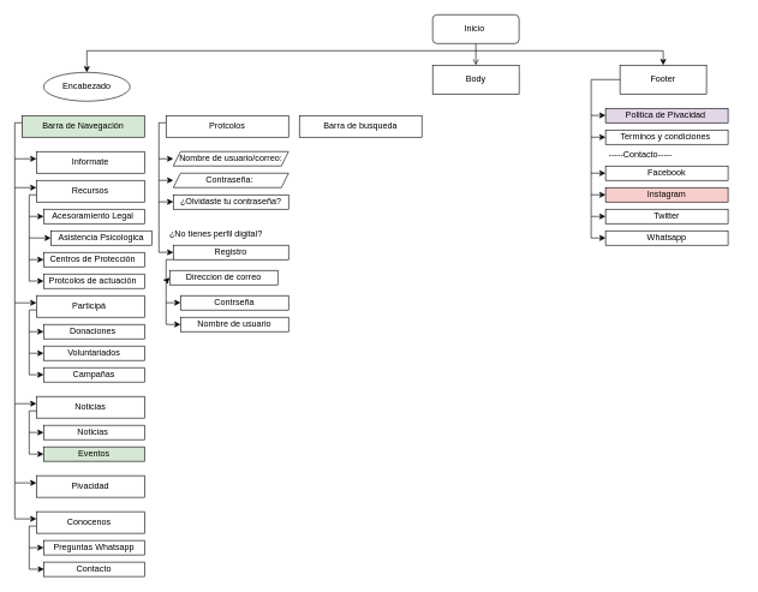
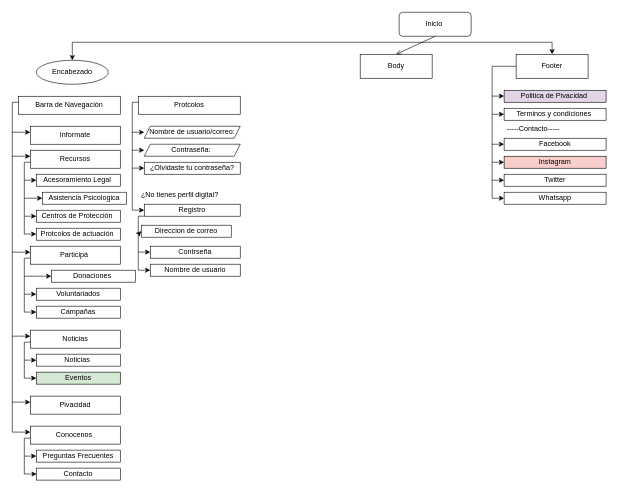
  <mxCell id="0" />
  <mxCell id="1" parent="0" />
- <mxCell id="2" value="Inicio&amp;nbsp;" style="rounded=1;whiteSpace=wrap;html=1;" parent="1" vertex="1"><mxGeometry x="600" y="20" width="120" height="40" as="geometry" /></mxCell>
+ <mxCell id="2" value="Inicio&amp;nbsp;" style="rounded=1;whiteSpace=wrap;html=1;" parent="1" vertex="1"><mxGeometry x="665" y="20" width="120" height="40" as="geometry" /></mxCell>
  <mxCell id="3" value="Encabezado" style="ellipse;whiteSpace=wrap;html=1;" parent="1" vertex="1"><mxGeometry x="60" y="100" width="120" height="40" as="geometry" /></mxCell>
  <mxCell id="4" value="Body" style="rounded=0;whiteSpace=wrap;html=1;" parent="1" vertex="1"><mxGeometry x="600" y="90" width="120" height="40" as="geometry" /></mxCell>
  <mxCell id="5" value="Footer" style="rounded=0;whiteSpace=wrap;html=1;" parent="1" vertex="1"><mxGeometry x="860" y="90" width="120" height="40" as="geometry" /></mxCell>
- <mxCell id="6" value="Barra de Navegación" style="rounded=0;whiteSpace=wrap;html=1;fillColor=#d5e8d4;" parent="1" vertex="1"><mxGeometry x="30" y="160" width="170" height="30" as="geometry" /></mxCell>
+ <mxCell id="6" value="Barra de Navegación" style="rounded=0;whiteSpace=wrap;html=1;" parent="1" vertex="1"><mxGeometry x="30" y="160" width="170" height="30" as="geometry" /></mxCell>
  <mxCell id="7" value="Informate" style="rounded=0;whiteSpace=wrap;html=1;" parent="1" vertex="1"><mxGeometry x="50" y="210" width="150" height="30" as="geometry" /></mxCell>
  <mxCell id="8" value="Participá&amp;nbsp;" style="rounded=0;whiteSpace=wrap;html=1;" parent="1" vertex="1"><mxGeometry x="50" y="410" width="150" height="30" as="geometry" /></mxCell>
  <mxCell id="9" value="Conocenos&amp;nbsp;" style="rounded=0;whiteSpace=wrap;html=1;" parent="1" vertex="1"><mxGeometry x="50" y="710" width="150" height="30" as="geometry" /></mxCell>
- <mxCell id="10" value="Preguntas Whatsapp" style="rounded=0;whiteSpace=wrap;html=1;" parent="1" vertex="1"><mxGeometry x="60" y="750" width="140" height="20" as="geometry" /></mxCell>
+ <mxCell id="10" value="Preguntas Frecuentes" style="rounded=0;whiteSpace=wrap;html=1;" parent="1" vertex="1"><mxGeometry x="60" y="750" width="140" height="20" as="geometry" /></mxCell>
  <mxCell id="11" value="Contacto" style="rounded=0;whiteSpace=wrap;html=1;" parent="1" vertex="1"><mxGeometry x="60" y="780" width="140" height="20" as="geometry" /></mxCell>
  <mxCell id="12" value="" style="endArrow=none;html=1;" parent="1" edge="1"><mxGeometry width="50" height="50" relative="1" as="geometry"><mxPoint x="40" y="730" as="sourcePoint" /><mxPoint x="50" y="730" as="targetPoint" /></mxGeometry></mxCell>
  <mxCell id="13" value="" style="endArrow=none;html=1;" parent="1" edge="1"><mxGeometry width="50" height="50" relative="1" as="geometry"><mxPoint x="40" y="790" as="sourcePoint" /><mxPoint x="40" y="730" as="targetPoint" /></mxGeometry></mxCell>
  <mxCell id="14" value="" style="endArrow=classic;html=1;entryX=0;entryY=0.5;entryDx=0;entryDy=0;" parent="1" target="10" edge="1"><mxGeometry width="50" height="50" relative="1" as="geometry"><mxPoint x="40" y="760" as="sourcePoint" /><mxPoint x="60" y="770" as="targetPoint" /><Array as="points"><mxPoint x="60" y="760" /></Array></mxGeometry></mxCell>
  <mxCell id="15" value="" style="endArrow=classic;html=1;" parent="1" edge="1"><mxGeometry width="50" height="50" relative="1" as="geometry"><mxPoint x="40" y="789.82" as="sourcePoint" /><mxPoint x="60" y="790" as="targetPoint" /><Array as="points"><mxPoint x="60.6" y="789.82" /></Array></mxGeometry></mxCell>
- <mxCell id="16" value="Donaciones&amp;nbsp;" style="rounded=0;whiteSpace=wrap;html=1;" parent="1" vertex="1"><mxGeometry x="60" y="450" width="140" height="20" as="geometry" /></mxCell>
+ <mxCell id="16" value="Donaciones&amp;nbsp;" style="rounded=0;whiteSpace=wrap;html=1;" parent="1" vertex="1"><mxGeometry x="85" y="450" width="140" height="20" as="geometry" /></mxCell>
  <mxCell id="17" value="Voluntariados" style="rounded=0;whiteSpace=wrap;html=1;" parent="1" vertex="1"><mxGeometry x="60" y="480" width="140" height="20" as="geometry" /></mxCell>
  <mxCell id="18" value="" style="endArrow=none;html=1;" parent="1" edge="1"><mxGeometry width="50" height="50" relative="1" as="geometry"><mxPoint x="40" y="520" as="sourcePoint" /><mxPoint x="40" y="430" as="targetPoint" /></mxGeometry></mxCell>
  <mxCell id="19" value="" style="endArrow=none;html=1;entryX=-0.001;entryY=0.659;entryDx=0;entryDy=0;entryPerimeter=0;" parent="1" target="8" edge="1"><mxGeometry width="50" height="50" relative="1" as="geometry"><mxPoint x="40" y="430" as="sourcePoint" /><mxPoint x="90" y="470" as="targetPoint" /></mxGeometry></mxCell>
  <mxCell id="20" value="" style="endArrow=classic;html=1;entryX=0;entryY=0.5;entryDx=0;entryDy=0;" parent="1" target="16" edge="1"><mxGeometry width="50" height="50" relative="1" as="geometry"><mxPoint x="40" y="460" as="sourcePoint" /><mxPoint x="80" y="430" as="targetPoint" /></mxGeometry></mxCell>
  <mxCell id="21" value="" style="endArrow=classic;html=1;entryX=0;entryY=0.5;entryDx=0;entryDy=0;" parent="1" target="17" edge="1"><mxGeometry width="50" height="50" relative="1" as="geometry"><mxPoint x="40" y="490" as="sourcePoint" /><mxPoint x="50" y="460" as="targetPoint" /></mxGeometry></mxCell>
  <mxCell id="22" value="Recursos" style="rounded=0;whiteSpace=wrap;html=1;" parent="1" vertex="1"><mxGeometry x="50" y="250" width="150" height="30" as="geometry" /></mxCell>
  <mxCell id="23" value="Pivacidad" style="rounded=0;whiteSpace=wrap;html=1;" parent="1" vertex="1"><mxGeometry x="50" y="660" width="150" height="30" as="geometry" /></mxCell>
  <mxCell id="24" value="Noticias" style="rounded=0;whiteSpace=wrap;html=1;" parent="1" vertex="1"><mxGeometry x="50" y="550" width="150" height="30" as="geometry" /></mxCell>
  <mxCell id="25" value="Acesoramiento Legal&amp;nbsp;" style="rounded=0;whiteSpace=wrap;html=1;" parent="1" vertex="1"><mxGeometry x="60" y="290" width="140" height="20" as="geometry" /></mxCell>
  <mxCell id="26" value="Asistencia Psicologica" style="rounded=0;whiteSpace=wrap;html=1;" parent="1" vertex="1"><mxGeometry x="70" y="320" width="140" height="20" as="geometry" /></mxCell>
  <mxCell id="27" value="Centros de Protección&amp;nbsp;" style="rounded=0;whiteSpace=wrap;html=1;" parent="1" vertex="1"><mxGeometry x="60" y="350" width="140" height="20" as="geometry" /></mxCell>
  <mxCell id="28" value="" style="endArrow=none;html=1;entryX=-0.001;entryY=0.67;entryDx=0;entryDy=0;entryPerimeter=0;" parent="1" target="22" edge="1"><mxGeometry width="50" height="50" relative="1" as="geometry"><mxPoint x="40" y="270" as="sourcePoint" /><mxPoint x="50" y="260" as="targetPoint" /></mxGeometry></mxCell>
  <mxCell id="29" value="" style="endArrow=none;html=1;" parent="1" edge="1"><mxGeometry width="50" height="50" relative="1" as="geometry"><mxPoint x="40" y="390" as="sourcePoint" /><mxPoint x="40" y="270" as="targetPoint" /></mxGeometry></mxCell>
  <mxCell id="30" value="" style="endArrow=classic;html=1;entryX=0;entryY=0.5;entryDx=0;entryDy=0;" parent="1" target="25" edge="1"><mxGeometry width="50" height="50" relative="1" as="geometry"><mxPoint x="40" y="300" as="sourcePoint" /><mxPoint x="100" y="300" as="targetPoint" /></mxGeometry></mxCell>
  <mxCell id="31" value="" style="endArrow=classic;html=1;" parent="1" target="26" edge="1"><mxGeometry width="50" height="50" relative="1" as="geometry"><mxPoint x="40" y="330" as="sourcePoint" /><mxPoint x="100" y="300" as="targetPoint" /></mxGeometry></mxCell>
  <mxCell id="32" value="" style="endArrow=classic;html=1;entryX=0;entryY=0.5;entryDx=0;entryDy=0;" parent="1" target="27" edge="1"><mxGeometry width="50" height="50" relative="1" as="geometry"><mxPoint x="40" y="360" as="sourcePoint" /><mxPoint x="100" y="300" as="targetPoint" /></mxGeometry></mxCell>
  <mxCell id="33" value="Campañas" style="rounded=0;whiteSpace=wrap;html=1;" parent="1" vertex="1"><mxGeometry x="60" y="510" width="140" height="20" as="geometry" /></mxCell>
  <mxCell id="34" value="" style="endArrow=classic;html=1;entryX=0;entryY=0.5;entryDx=0;entryDy=0;" parent="1" edge="1"><mxGeometry width="50" height="50" relative="1" as="geometry"><mxPoint x="40" y="519.86" as="sourcePoint" /><mxPoint x="60" y="519.86" as="targetPoint" /></mxGeometry></mxCell>
  <mxCell id="35" value="Noticias&amp;nbsp;" style="rounded=0;whiteSpace=wrap;html=1;" parent="1" vertex="1"><mxGeometry x="60" y="590" width="140" height="20" as="geometry" /></mxCell>
  <mxCell id="36" value="Eventos" style="rounded=0;whiteSpace=wrap;html=1;fillColor=#d5e8d4;" parent="1" vertex="1"><mxGeometry x="60" y="620" width="140" height="20" as="geometry" /></mxCell>
  <mxCell id="37" value="" style="endArrow=none;html=1;entryX=0.002;entryY=0.67;entryDx=0;entryDy=0;entryPerimeter=0;" parent="1" target="24" edge="1"><mxGeometry width="50" height="50" relative="1" as="geometry"><mxPoint x="40" y="570" as="sourcePoint" /><mxPoint x="180" y="570" as="targetPoint" /></mxGeometry></mxCell>
  <mxCell id="38" value="" style="endArrow=none;html=1;" parent="1" edge="1"><mxGeometry width="50" height="50" relative="1" as="geometry"><mxPoint x="40" y="630" as="sourcePoint" /><mxPoint x="40" y="570" as="targetPoint" /></mxGeometry></mxCell>
  <mxCell id="39" value="" style="endArrow=classic;html=1;entryX=0;entryY=0.5;entryDx=0;entryDy=0;" parent="1" target="35" edge="1"><mxGeometry width="50" height="50" relative="1" as="geometry"><mxPoint x="40" y="600" as="sourcePoint" /><mxPoint x="80" y="610" as="targetPoint" /></mxGeometry></mxCell>
  <mxCell id="40" value="" style="endArrow=classic;html=1;entryX=0;entryY=0.5;entryDx=0;entryDy=0;" parent="1" target="36" edge="1"><mxGeometry width="50" height="50" relative="1" as="geometry"><mxPoint x="40" y="630" as="sourcePoint" /><mxPoint x="90" y="620" as="targetPoint" /></mxGeometry></mxCell>
  <mxCell id="41" value="" style="endArrow=none;html=1;entryX=-0.001;entryY=0.332;entryDx=0;entryDy=0;entryPerimeter=0;" parent="1" target="6" edge="1"><mxGeometry width="50" height="50" relative="1" as="geometry"><mxPoint x="20" y="170" as="sourcePoint" /><mxPoint x="380" y="350" as="targetPoint" /></mxGeometry></mxCell>
  <mxCell id="42" value="" style="endArrow=none;html=1;" parent="1" edge="1"><mxGeometry width="50" height="50" relative="1" as="geometry"><mxPoint x="20" y="720" as="sourcePoint" /><mxPoint x="20" y="170" as="targetPoint" /></mxGeometry></mxCell>
  <mxCell id="43" value="" style="endArrow=classic;html=1;" parent="1" edge="1"><mxGeometry width="50" height="50" relative="1" as="geometry"><mxPoint x="20" y="220" as="sourcePoint" /><mxPoint x="50" y="220" as="targetPoint" /></mxGeometry></mxCell>
  <mxCell id="44" value="" style="endArrow=classic;html=1;" parent="1" edge="1"><mxGeometry width="50" height="50" relative="1" as="geometry"><mxPoint x="20" y="260" as="sourcePoint" /><mxPoint x="50" y="260" as="targetPoint" /></mxGeometry></mxCell>
  <mxCell id="45" value="" style="endArrow=classic;html=1;" parent="1" edge="1"><mxGeometry width="50" height="50" relative="1" as="geometry"><mxPoint x="20" y="420" as="sourcePoint" /><mxPoint x="50" y="420" as="targetPoint" /></mxGeometry></mxCell>
  <mxCell id="46" value="" style="endArrow=classic;html=1;" parent="1" edge="1"><mxGeometry width="50" height="50" relative="1" as="geometry"><mxPoint x="20" y="560" as="sourcePoint" /><mxPoint x="50" y="560" as="targetPoint" /></mxGeometry></mxCell>
  <mxCell id="47" value="" style="endArrow=classic;html=1;" parent="1" edge="1"><mxGeometry width="50" height="50" relative="1" as="geometry"><mxPoint x="20" y="670" as="sourcePoint" /><mxPoint x="50" y="670" as="targetPoint" /></mxGeometry></mxCell>
  <mxCell id="48" value="" style="endArrow=classic;html=1;" parent="1" edge="1"><mxGeometry width="50" height="50" relative="1" as="geometry"><mxPoint x="20" y="720" as="sourcePoint" /><mxPoint x="50" y="720" as="targetPoint" /></mxGeometry></mxCell>
  <mxCell id="49" value="Protcolos de actuación&amp;nbsp;" style="rounded=0;whiteSpace=wrap;html=1;" vertex="1" parent="1"><mxGeometry x="60" y="380" width="140" height="20" as="geometry" /></mxCell>
  <mxCell id="50" value="" style="endArrow=classic;html=1;entryX=0;entryY=0.5;entryDx=0;entryDy=0;" edge="1" parent="1"><mxGeometry width="50" height="50" relative="1" as="geometry"><mxPoint x="40" y="389.76" as="sourcePoint" /><mxPoint x="60" y="389.76" as="targetPoint" /></mxGeometry></mxCell>
  <mxCell id="51" value="Protcolos" style="rounded=0;whiteSpace=wrap;html=1;" vertex="1" parent="1"><mxGeometry x="230" y="160" width="170" height="30" as="geometry" /></mxCell>
- <mxCell id="52" value="Barra de busqueda" style="rounded=0;whiteSpace=wrap;html=1;" vertex="1" parent="1"><mxGeometry x="415" y="160" width="170" height="30" as="geometry" /></mxCell>
  <mxCell id="53" value="Nombre de usuario/correo:" style="shape=parallelogram;perimeter=parallelogramPerimeter;whiteSpace=wrap;html=1;fixedSize=1;size=10;" vertex="1" parent="1"><mxGeometry x="240" y="210" width="160" height="20" as="geometry" /></mxCell>
  <mxCell id="54" value="Contraseña:&amp;nbsp;" style="shape=parallelogram;perimeter=parallelogramPerimeter;whiteSpace=wrap;html=1;fixedSize=1;size=10;" vertex="1" parent="1"><mxGeometry x="240" y="240" width="160" height="20" as="geometry" /></mxCell>
  <mxCell id="55" value="¿Olvidaste tu contraseña?" style="rounded=0;whiteSpace=wrap;html=1;" vertex="1" parent="1"><mxGeometry x="240" y="270" width="160" height="20" as="geometry" /></mxCell>
  <mxCell id="56" value="&lt;h1&gt;&lt;span style=&quot;background-color: initial; font-size: 12px; font-weight: normal;&quot;&gt;¿No tienes perfil digital?&lt;/span&gt;&lt;br&gt;&lt;/h1&gt;" style="text;html=1;strokeColor=none;fillColor=none;spacing=5;spacingTop=-20;whiteSpace=wrap;overflow=hidden;rounded=0;" vertex="1" parent="1"><mxGeometry x="230" y="300" width="155" height="40" as="geometry" /></mxCell>
  <mxCell id="57" value="Registro" style="rounded=0;whiteSpace=wrap;html=1;" vertex="1" parent="1"><mxGeometry x="240" y="340" width="160" height="20" as="geometry" /></mxCell>
  <mxCell id="58" value="" style="endArrow=none;html=1;" edge="1" parent="1"><mxGeometry width="50" height="50" relative="1" as="geometry"><mxPoint x="220" y="350" as="sourcePoint" /><mxPoint x="220" y="170" as="targetPoint" /></mxGeometry></mxCell>
  <mxCell id="59" value="" style="endArrow=none;html=1;" edge="1" parent="1"><mxGeometry width="50" height="50" relative="1" as="geometry"><mxPoint x="220" y="170" as="sourcePoint" /><mxPoint x="230" y="170" as="targetPoint" /></mxGeometry></mxCell>
  <mxCell id="60" value="" style="endArrow=classic;html=1;" edge="1" parent="1"><mxGeometry width="50" height="50" relative="1" as="geometry"><mxPoint x="220" y="220" as="sourcePoint" /><mxPoint x="240" y="220" as="targetPoint" /></mxGeometry></mxCell>
  <mxCell id="61" value="" style="endArrow=classic;html=1;" edge="1" parent="1"><mxGeometry width="50" height="50" relative="1" as="geometry"><mxPoint x="220" y="249.92" as="sourcePoint" /><mxPoint x="240" y="249.92" as="targetPoint" /></mxGeometry></mxCell>
  <mxCell id="62" value="" style="endArrow=classic;html=1;" edge="1" parent="1"><mxGeometry width="50" height="50" relative="1" as="geometry"><mxPoint x="220" y="279.8" as="sourcePoint" /><mxPoint x="240" y="279.8" as="targetPoint" /></mxGeometry></mxCell>
  <mxCell id="63" value="" style="endArrow=classic;html=1;" edge="1" parent="1"><mxGeometry width="50" height="50" relative="1" as="geometry"><mxPoint x="220" y="349.86" as="sourcePoint" /><mxPoint x="240" y="349.86" as="targetPoint" /></mxGeometry></mxCell>
  <mxCell id="64" value="Direccion de correo" style="rounded=0;whiteSpace=wrap;html=1;" vertex="1" parent="1"><mxGeometry x="235" y="375" width="150" height="20" as="geometry" /></mxCell>
  <mxCell id="65" value="Contrseña" style="rounded=0;whiteSpace=wrap;html=1;" vertex="1" parent="1"><mxGeometry x="250" y="410" width="150" height="20" as="geometry" /></mxCell>
  <mxCell id="66" value="Nombre de usuario" style="rounded=0;whiteSpace=wrap;html=1;" vertex="1" parent="1"><mxGeometry x="250" y="440" width="150" height="20" as="geometry" /></mxCell>
  <mxCell id="67" value="" style="endArrow=none;html=1;entryX=0;entryY=1;entryDx=0;entryDy=0;" edge="1" parent="1" target="57"><mxGeometry width="50" height="50" relative="1" as="geometry"><mxPoint x="230" y="360" as="sourcePoint" /><mxPoint x="310" y="390" as="targetPoint" /></mxGeometry></mxCell>
  <mxCell id="68" value="" style="endArrow=none;html=1;" edge="1" parent="1"><mxGeometry width="50" height="50" relative="1" as="geometry"><mxPoint x="230" y="450" as="sourcePoint" /><mxPoint x="230" y="360" as="targetPoint" /></mxGeometry></mxCell>
  <mxCell id="69" value="" style="endArrow=classic;html=1;entryX=0;entryY=0.5;entryDx=0;entryDy=0;" edge="1" parent="1" target="64"><mxGeometry width="50" height="50" relative="1" as="geometry"><mxPoint x="230" y="390" as="sourcePoint" /><mxPoint x="260" y="390" as="targetPoint" /></mxGeometry></mxCell>
  <mxCell id="70" value="" style="endArrow=classic;html=1;entryX=0;entryY=0.5;entryDx=0;entryDy=0;" edge="1" parent="1"><mxGeometry width="50" height="50" relative="1" as="geometry"><mxPoint x="230" y="419.84" as="sourcePoint" /><mxPoint x="250" y="419.84" as="targetPoint" /></mxGeometry></mxCell>
  <mxCell id="71" value="" style="endArrow=classic;html=1;entryX=0;entryY=0.5;entryDx=0;entryDy=0;" edge="1" parent="1"><mxGeometry width="50" height="50" relative="1" as="geometry"><mxPoint x="230" y="450" as="sourcePoint" /><mxPoint x="250" y="450" as="targetPoint" /></mxGeometry></mxCell>
  <mxCell id="72" value="" style="endArrow=none;html=1;" edge="1" parent="1"><mxGeometry width="50" height="50" relative="1" as="geometry"><mxPoint x="120" y="70" as="sourcePoint" /><mxPoint x="920" y="70" as="targetPoint" /></mxGeometry></mxCell>
  <mxCell id="73" value="" style="endArrow=open;html=1;exitX=0.5;exitY=1;exitDx=0;exitDy=0;entryX=0.5;entryY=0;entryDx=0;entryDy=0;" edge="1" parent="1" source="2" target="4"><mxGeometry width="50" height="50" relative="1" as="geometry"><mxPoint x="640" y="110" as="sourcePoint" /><mxPoint x="690" y="60" as="targetPoint" /></mxGeometry></mxCell>
  <mxCell id="74" value="" style="endArrow=classic;html=1;entryX=0.5;entryY=0;entryDx=0;entryDy=0;" edge="1" parent="1" target="3"><mxGeometry width="50" height="50" relative="1" as="geometry"><mxPoint x="120" y="70" as="sourcePoint" /><mxPoint x="120" y="90" as="targetPoint" /></mxGeometry></mxCell>
  <mxCell id="75" value="" style="endArrow=classic;html=1;" edge="1" parent="1" target="5"><mxGeometry width="50" height="50" relative="1" as="geometry"><mxPoint x="920" y="70" as="sourcePoint" /><mxPoint x="960" y="130" as="targetPoint" /></mxGeometry></mxCell>
  <mxCell id="76" value="Politica de Pivacidad&amp;nbsp;" style="rounded=0;whiteSpace=wrap;html=1;fillColor=#e1d5e7;" vertex="1" parent="1"><mxGeometry x="840" y="150" width="170" height="20" as="geometry" /></mxCell>
  <mxCell id="77" value="Terminos y condiciones&amp;nbsp;" style="rounded=0;whiteSpace=wrap;html=1;" vertex="1" parent="1"><mxGeometry x="840" y="180" width="170" height="20" as="geometry" /></mxCell>
  <mxCell id="78" value="Facebook" style="rounded=0;whiteSpace=wrap;html=1;" vertex="1" parent="1"><mxGeometry x="840" y="230" width="170" height="20" as="geometry" /></mxCell>
  <mxCell id="79" value="Instagram" style="rounded=0;whiteSpace=wrap;html=1;fillColor=#f8cecc;" vertex="1" parent="1"><mxGeometry x="840" y="260" width="170" height="20" as="geometry" /></mxCell>
  <mxCell id="80" value="Twitter" style="rounded=0;whiteSpace=wrap;html=1;" vertex="1" parent="1"><mxGeometry x="840" y="290" width="170" height="20" as="geometry" /></mxCell>
  <mxCell id="81" value="Whatsapp" style="rounded=0;whiteSpace=wrap;html=1;" vertex="1" parent="1"><mxGeometry x="840" y="320" width="170" height="20" as="geometry" /></mxCell>
  <mxCell id="82" value="&lt;h1&gt;&lt;span style=&quot;background-color: initial; font-size: 12px; font-weight: normal;&quot;&gt;-----Contacto-----&lt;/span&gt;&lt;br&gt;&lt;/h1&gt;" style="text;html=1;strokeColor=none;fillColor=none;spacing=5;spacingTop=-20;whiteSpace=wrap;overflow=hidden;rounded=0;" vertex="1" parent="1"><mxGeometry x="840" y="190" width="190" height="30" as="geometry" /></mxCell>
  <mxCell id="83" value="" style="endArrow=none;html=1;exitX=0;exitY=0.5;exitDx=0;exitDy=0;" edge="1" parent="1" source="5"><mxGeometry width="50" height="50" relative="1" as="geometry"><mxPoint x="830" y="240" as="sourcePoint" /><mxPoint x="820" y="110" as="targetPoint" /></mxGeometry></mxCell>
  <mxCell id="84" value="" style="endArrow=none;html=1;" edge="1" parent="1"><mxGeometry width="50" height="50" relative="1" as="geometry"><mxPoint x="820" y="330" as="sourcePoint" /><mxPoint x="820" y="110" as="targetPoint" /></mxGeometry></mxCell>
  <mxCell id="85" value="" style="endArrow=classic;html=1;entryX=0;entryY=0.5;entryDx=0;entryDy=0;" edge="1" parent="1" target="81"><mxGeometry width="50" height="50" relative="1" as="geometry"><mxPoint x="820" y="330" as="sourcePoint" /><mxPoint x="880" y="360" as="targetPoint" /></mxGeometry></mxCell>
  <mxCell id="86" value="" style="endArrow=classic;html=1;entryX=0;entryY=0.5;entryDx=0;entryDy=0;" edge="1" parent="1"><mxGeometry width="50" height="50" relative="1" as="geometry"><mxPoint x="820" y="300" as="sourcePoint" /><mxPoint x="840" y="300" as="targetPoint" /></mxGeometry></mxCell>
  <mxCell id="87" value="" style="endArrow=classic;html=1;entryX=0;entryY=0.5;entryDx=0;entryDy=0;" edge="1" parent="1"><mxGeometry width="50" height="50" relative="1" as="geometry"><mxPoint x="820" y="270" as="sourcePoint" /><mxPoint x="840" y="270" as="targetPoint" /></mxGeometry></mxCell>
  <mxCell id="88" value="" style="endArrow=classic;html=1;entryX=0;entryY=0.5;entryDx=0;entryDy=0;" edge="1" parent="1"><mxGeometry width="50" height="50" relative="1" as="geometry"><mxPoint x="820" y="240" as="sourcePoint" /><mxPoint x="840" y="240" as="targetPoint" /></mxGeometry></mxCell>
  <mxCell id="89" value="" style="endArrow=classic;html=1;entryX=0;entryY=0.5;entryDx=0;entryDy=0;" edge="1" parent="1"><mxGeometry width="50" height="50" relative="1" as="geometry"><mxPoint x="820" y="190" as="sourcePoint" /><mxPoint x="840" y="190" as="targetPoint" /></mxGeometry></mxCell>
  <mxCell id="90" value="" style="endArrow=classic;html=1;entryX=0;entryY=0.5;entryDx=0;entryDy=0;" edge="1" parent="1"><mxGeometry width="50" height="50" relative="1" as="geometry"><mxPoint x="820" y="159.74" as="sourcePoint" /><mxPoint x="840" y="159.74" as="targetPoint" /></mxGeometry></mxCell>
